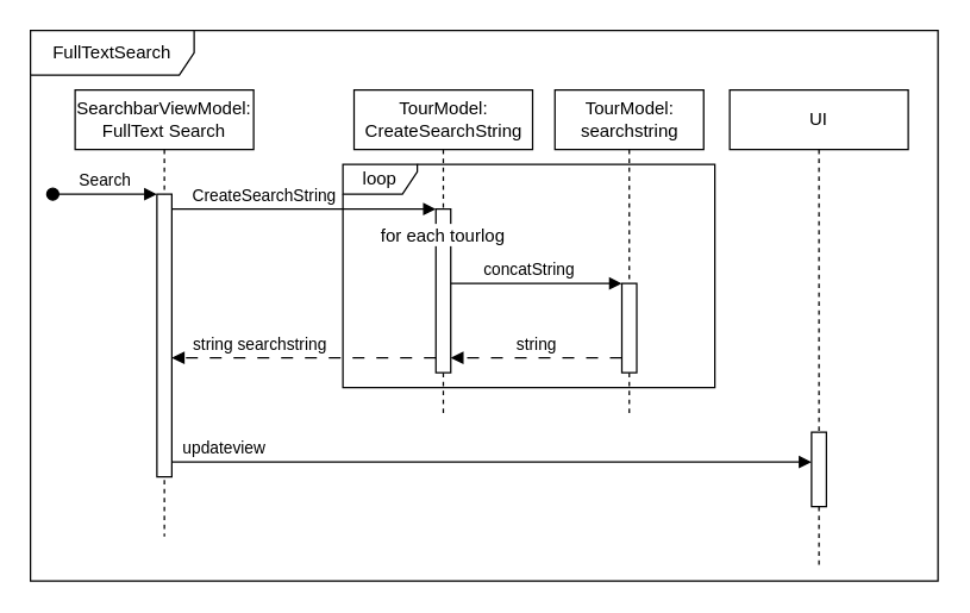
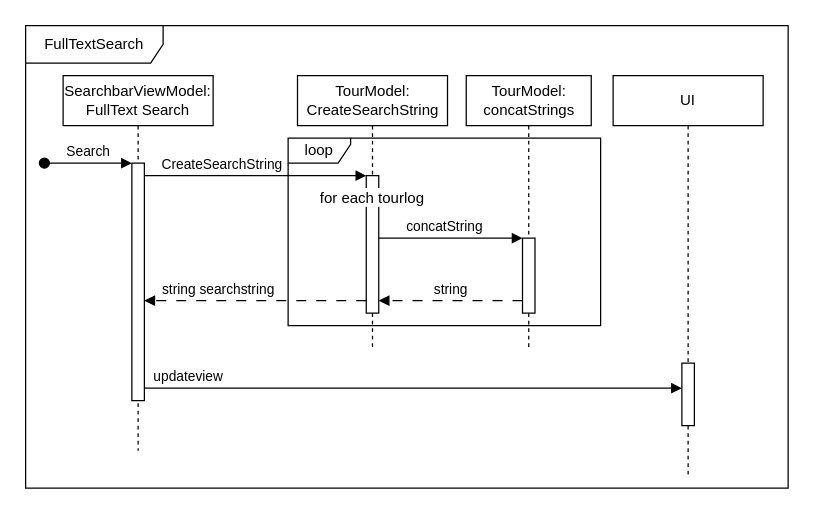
  <mxCell id="0" />
  <mxCell id="1" parent="0" />
  <mxCell id="2" value="SearchbarViewModel:&lt;br&gt;FullText Search" style="shape=umlLifeline;perimeter=lifelinePerimeter;whiteSpace=wrap;html=1;container=0;dropTarget=0;collapsible=0;recursiveResize=0;outlineConnect=0;portConstraint=eastwest;newEdgeStyle={&quot;edgeStyle&quot;:&quot;elbowEdgeStyle&quot;,&quot;elbow&quot;:&quot;vertical&quot;,&quot;curved&quot;:0,&quot;rounded&quot;:0};" parent="1" vertex="1"><mxGeometry x="50" y="60" width="120" height="300" as="geometry" /></mxCell>
  <mxCell id="3" value="" style="html=1;points=[];perimeter=orthogonalPerimeter;outlineConnect=0;targetShapes=umlLifeline;portConstraint=eastwest;newEdgeStyle={&quot;edgeStyle&quot;:&quot;elbowEdgeStyle&quot;,&quot;elbow&quot;:&quot;vertical&quot;,&quot;curved&quot;:0,&quot;rounded&quot;:0};" parent="2" vertex="1"><mxGeometry x="55" y="70" width="10" height="190" as="geometry" /></mxCell>
  <mxCell id="4" value="Search" style="html=1;verticalAlign=bottom;startArrow=oval;endArrow=block;startSize=8;edgeStyle=elbowEdgeStyle;elbow=vertical;curved=0;rounded=0;" parent="2" target="3" edge="1"><mxGeometry relative="1" as="geometry"><mxPoint x="-15" y="70" as="sourcePoint" /></mxGeometry></mxCell>
  <mxCell id="5" value="TourModel:&lt;br&gt;CreateSearchString" style="shape=umlLifeline;perimeter=lifelinePerimeter;whiteSpace=wrap;html=1;container=0;dropTarget=0;collapsible=0;recursiveResize=0;outlineConnect=0;portConstraint=eastwest;newEdgeStyle={&quot;edgeStyle&quot;:&quot;elbowEdgeStyle&quot;,&quot;elbow&quot;:&quot;vertical&quot;,&quot;curved&quot;:0,&quot;rounded&quot;:0};" parent="1" vertex="1"><mxGeometry x="237.5" y="60" width="120" height="220" as="geometry" /></mxCell>
  <mxCell id="6" value="" style="html=1;points=[];perimeter=orthogonalPerimeter;outlineConnect=0;targetShapes=umlLifeline;portConstraint=eastwest;newEdgeStyle={&quot;edgeStyle&quot;:&quot;elbowEdgeStyle&quot;,&quot;elbow&quot;:&quot;vertical&quot;,&quot;curved&quot;:0,&quot;rounded&quot;:0};" parent="5" vertex="1"><mxGeometry x="55" y="80" width="10" height="110" as="geometry" /></mxCell>
  <mxCell id="7" value="CreateSearchString" style="html=1;verticalAlign=bottom;endArrow=block;edgeStyle=elbowEdgeStyle;elbow=horizontal;curved=0;rounded=0;" parent="1" source="3" target="6" edge="1"><mxGeometry x="-0.307" relative="1" as="geometry"><mxPoint x="205" y="150" as="sourcePoint" /><Array as="points"><mxPoint x="160" y="140" /></Array><mxPoint as="offset" /></mxGeometry></mxCell>
  <mxCell id="8" value="string searchstring" style="html=1;verticalAlign=bottom;endArrow=block;edgeStyle=elbowEdgeStyle;elbow=horizontal;curved=0;rounded=0;dashed=1;dashPattern=8 8;" parent="1" source="6" target="3" edge="1"><mxGeometry x="0.343" relative="1" as="geometry"><mxPoint x="355" y="240" as="sourcePoint" /><Array as="points"><mxPoint x="200" y="240" /></Array><mxPoint x="120" y="240" as="targetPoint" /><mxPoint as="offset" /></mxGeometry></mxCell>
  <mxCell id="9" value="FullTextSearch" style="shape=umlFrame;whiteSpace=wrap;html=1;pointerEvents=0;width=110;height=30;" vertex="1" parent="1"><mxGeometry x="20" width="610" height="370" as="geometry" y="20" /></mxCell>
  <mxCell id="10" value="loop" style="shape=umlFrame;whiteSpace=wrap;html=1;pointerEvents=0;width=50;height=20;" vertex="1" parent="1"><mxGeometry x="230" y="110" width="250" height="150" as="geometry" /></mxCell>
- <mxCell id="11" value="TourModel:&lt;br&gt;searchstring" style="shape=umlLifeline;perimeter=lifelinePerimeter;whiteSpace=wrap;html=1;container=0;dropTarget=0;collapsible=0;recursiveResize=0;outlineConnect=0;portConstraint=eastwest;newEdgeStyle={&quot;edgeStyle&quot;:&quot;elbowEdgeStyle&quot;,&quot;elbow&quot;:&quot;vertical&quot;,&quot;curved&quot;:0,&quot;rounded&quot;:0};" vertex="1" parent="1"><mxGeometry x="372.5" y="60" width="100" height="220" as="geometry" /></mxCell>
+ <mxCell id="11" value="TourModel:&lt;br&gt;concatStrings" style="shape=umlLifeline;perimeter=lifelinePerimeter;whiteSpace=wrap;html=1;container=0;dropTarget=0;collapsible=0;recursiveResize=0;outlineConnect=0;portConstraint=eastwest;newEdgeStyle={&quot;edgeStyle&quot;:&quot;elbowEdgeStyle&quot;,&quot;elbow&quot;:&quot;vertical&quot;,&quot;curved&quot;:0,&quot;rounded&quot;:0};" vertex="1" parent="1"><mxGeometry x="372.5" y="60" width="100" height="220" as="geometry" /></mxCell>
  <mxCell id="12" value="" style="html=1;points=[];perimeter=orthogonalPerimeter;outlineConnect=0;targetShapes=umlLifeline;portConstraint=eastwest;newEdgeStyle={&quot;edgeStyle&quot;:&quot;elbowEdgeStyle&quot;,&quot;elbow&quot;:&quot;vertical&quot;,&quot;curved&quot;:0,&quot;rounded&quot;:0};" vertex="1" parent="11"><mxGeometry x="45" y="130" width="10" height="60" as="geometry" /></mxCell>
  <mxCell id="13" value="for each tourlog" style="text;html=1;strokeColor=none;fillColor=default;align=center;verticalAlign=middle;whiteSpace=wrap;rounded=0;" vertex="1" parent="1"><mxGeometry x="250" y="150" width="95" height="15" as="geometry" /></mxCell>
  <mxCell id="14" value="concatString" style="html=1;verticalAlign=bottom;endArrow=block;edgeStyle=elbowEdgeStyle;elbow=horizontal;curved=0;rounded=0;" edge="1" parent="1" source="6" target="12"><mxGeometry x="-0.091" relative="1" as="geometry"><mxPoint x="307.5" y="190" as="sourcePoint" /><Array as="points"><mxPoint x="360" y="190" /></Array><mxPoint x="415" y="190" as="targetPoint" /><mxPoint as="offset" /></mxGeometry></mxCell>
  <mxCell id="15" value="string" style="html=1;verticalAlign=bottom;endArrow=block;edgeStyle=elbowEdgeStyle;elbow=horizontal;curved=0;rounded=0;dashed=1;dashPattern=8 8;" edge="1" parent="1" source="12" target="6"><mxGeometry relative="1" as="geometry"><mxPoint x="410" y="240" as="sourcePoint" /><Array as="points"><mxPoint x="398.5" y="240" /></Array><mxPoint x="308.5" y="240" as="targetPoint" /><mxPoint as="offset" /></mxGeometry></mxCell>
  <mxCell id="16" value="UI" style="shape=umlLifeline;perimeter=lifelinePerimeter;whiteSpace=wrap;html=1;container=0;dropTarget=0;collapsible=0;recursiveResize=0;outlineConnect=0;portConstraint=eastwest;newEdgeStyle={&quot;edgeStyle&quot;:&quot;elbowEdgeStyle&quot;,&quot;elbow&quot;:&quot;vertical&quot;,&quot;curved&quot;:0,&quot;rounded&quot;:0};" vertex="1" parent="1"><mxGeometry x="490" y="60" width="120" height="320" as="geometry" /></mxCell>
  <mxCell id="17" value="" style="html=1;points=[];perimeter=orthogonalPerimeter;outlineConnect=0;targetShapes=umlLifeline;portConstraint=eastwest;newEdgeStyle={&quot;edgeStyle&quot;:&quot;elbowEdgeStyle&quot;,&quot;elbow&quot;:&quot;vertical&quot;,&quot;curved&quot;:0,&quot;rounded&quot;:0};" vertex="1" parent="16"><mxGeometry x="55" y="230" width="10" height="50" as="geometry" /></mxCell>
  <mxCell id="18" value="updateview" style="html=1;verticalAlign=bottom;endArrow=block;edgeStyle=elbowEdgeStyle;elbow=horizontal;curved=0;rounded=0;" edge="1" parent="1" source="3" target="17"><mxGeometry x="-0.837" relative="1" as="geometry"><mxPoint x="120" y="310" as="sourcePoint" /><Array as="points"><mxPoint x="165" y="310" /></Array><mxPoint x="530" y="310" as="targetPoint" /><mxPoint as="offset" /></mxGeometry></mxCell>
